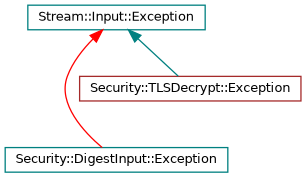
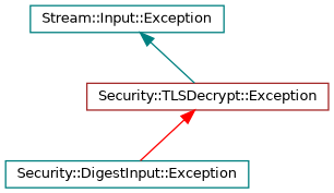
  digraph {
    rankdir=TB
    node [color=teal fillcolor=white fontname=Helvetica fontsize=10 shape=box style=filled]
    edge [dir=back fontname=Helvetica fontsize=10 labelfontname=Helvetica labelfontsize=10 style=solid]
    n1 [height=0.2 label="Stream::Input::Exception" width=0.4]
    n2 [height=0.2 label="Security::DigestInput::Exception" width=0.4]
    n3 [color=brown height=0.2 label="Security::TLSDecrypt::Exception" width=0.4]
-   n1 -> n2 [color=red]
+   n3 -> n2 [color=red]
    n1 -> n3 [color=teal]
  }
